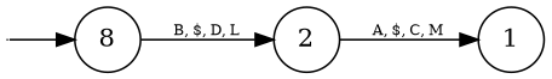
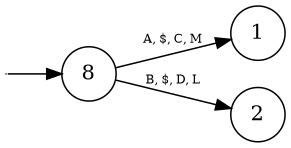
  digraph {
    rankdir=LR
    node [shape=circle]
    edge [fontsize=8]
    start [shape=point width=0]
    n2 [label=8]
    1
    2
    start -> n2 [fontsize=""]
-   2 -> 1 [label="A, $, C, M"]
+   n2 -> 1 [label="A, $, C, M"]
    n2 -> 2 [label="B, $, D, L"]
  }
